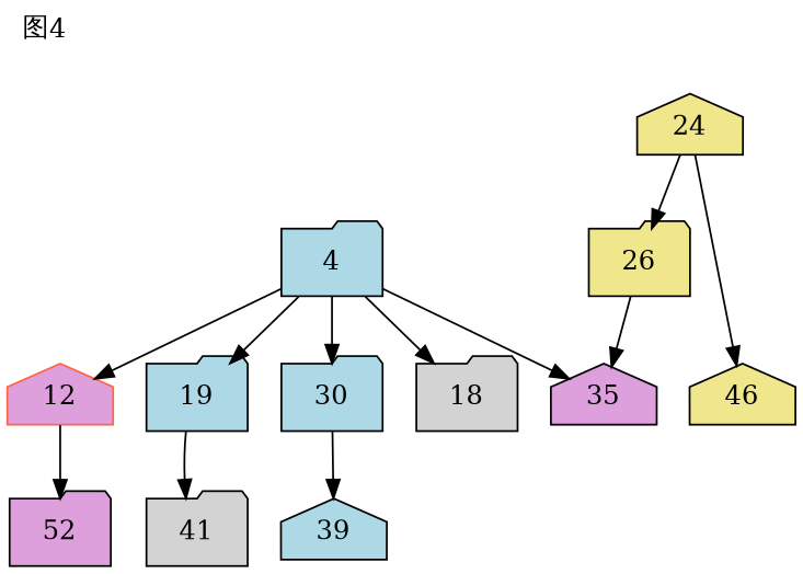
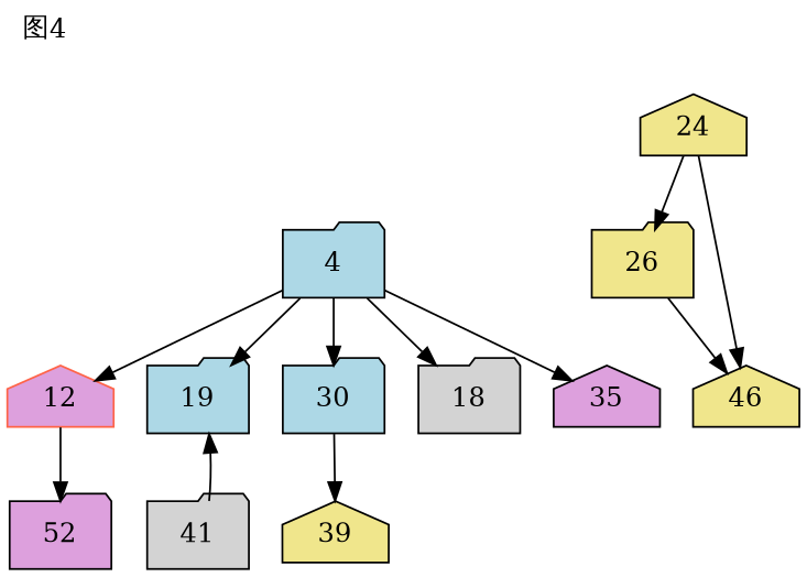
  digraph {
    label="图4"
    labeljust=l
    labelloc=t
    node [fillcolor=khaki shape=folder style=filled]
    n1 [fillcolor=lightblue label=4]
    n2 [color=tomato fillcolor=plum label=12 shape=house]
    n3 [fillcolor=lightblue label=19]
    n4 [fillcolor=lightblue label=30]
    n5 [fillcolor=lightgrey label=18]
    n6 [fillcolor=plum label=35 shape=house]
    n7 [fillcolor=plum label=52]
    n8 [fillcolor=lightgrey label=41]
-   n9 [fillcolor=lightblue label=39 shape=house]
+   n9 [label=39 shape=house]
    n10 [label=24 shape=house]
    n11 [label=46 shape=house]
    n12 [label=26]
    n1 -> n2
    n1 -> n3
    n1 -> n4
    n1 -> n5
    n1 -> n6
    n2 -> n7
-   n3 -> n8
+   n8 -> n3
    n4 -> n9
    n10 -> n11
    n10 -> n12
-   n12 -> n6
+   n12 -> n11
  }
